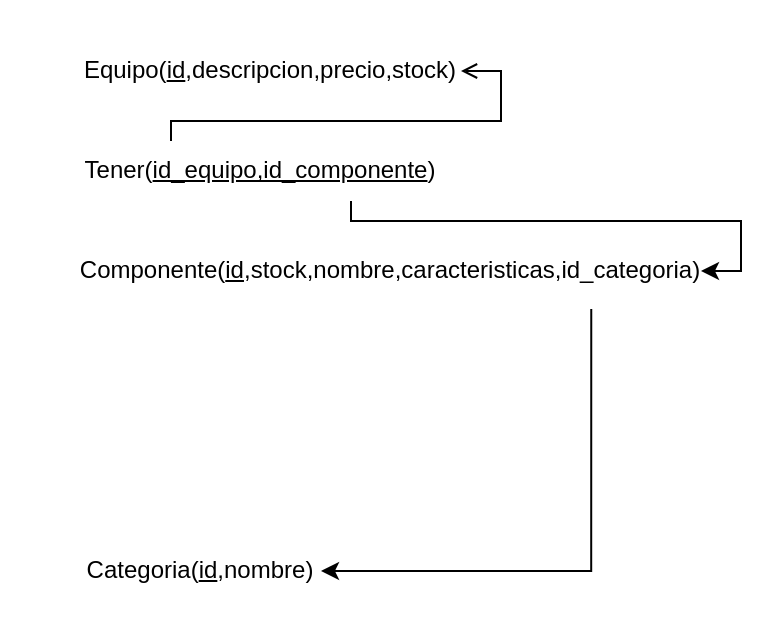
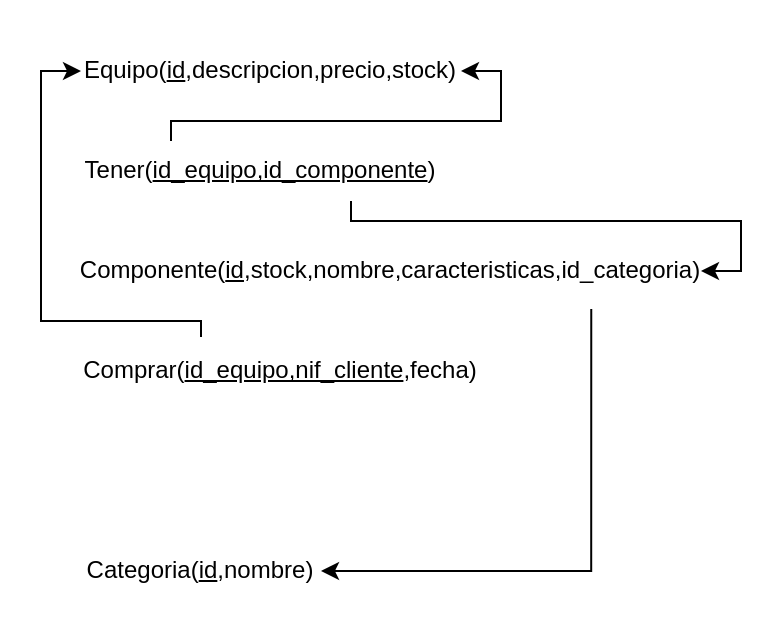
  <mxCell id="0" />
  <mxCell id="1" parent="0" />
  <mxCell id="2" value="Equipo(&lt;u&gt;id&lt;/u&gt;,descripcion,precio,stock)" style="text;html=1;strokeColor=none;fillColor=none;align=center;verticalAlign=middle;whiteSpace=wrap;rounded=0;" vertex="1" parent="1"><mxGeometry x="40" y="20" width="190" height="30" as="geometry" /></mxCell>
- <mxCell id="3" style="edgeStyle=orthogonalEdgeStyle;rounded=0;orthogonalLoop=1;jettySize=auto;html=1;exitX=0.25;exitY=0;exitDx=0;exitDy=0;entryX=1;entryY=0.5;entryDx=0;entryDy=0;endArrow=open;" edge="1" parent="1" source="5" target="2"><mxGeometry relative="1" as="geometry"><Array as="points"><mxPoint x="85" y="60" /><mxPoint x="250" y="60" /><mxPoint x="250" y="35" /></Array></mxGeometry></mxCell>
+ <mxCell id="3" style="edgeStyle=orthogonalEdgeStyle;rounded=0;orthogonalLoop=1;jettySize=auto;html=1;exitX=0.25;exitY=0;exitDx=0;exitDy=0;entryX=1;entryY=0.5;entryDx=0;entryDy=0;" edge="1" parent="1" source="5" target="2"><mxGeometry relative="1" as="geometry"><Array as="points"><mxPoint x="85" y="60" /><mxPoint x="250" y="60" /><mxPoint x="250" y="35" /></Array></mxGeometry></mxCell>
  <mxCell id="4" style="edgeStyle=orthogonalEdgeStyle;rounded=0;orthogonalLoop=1;jettySize=auto;html=1;exitX=0.75;exitY=1;exitDx=0;exitDy=0;entryX=1;entryY=0.5;entryDx=0;entryDy=0;" edge="1" parent="1" source="5" target="7"><mxGeometry relative="1" as="geometry"><Array as="points"><mxPoint x="175" y="110" /><mxPoint x="370" y="110" /><mxPoint x="370" y="135" /></Array></mxGeometry></mxCell>
  <mxCell id="5" value="Tener(&lt;u&gt;id_equipo,id_componente&lt;/u&gt;)" style="text;html=1;strokeColor=none;fillColor=none;align=center;verticalAlign=middle;whiteSpace=wrap;rounded=0;" vertex="1" parent="1"><mxGeometry x="40" y="70" width="180" height="30" as="geometry" /></mxCell>
  <mxCell id="6" style="edgeStyle=orthogonalEdgeStyle;rounded=0;orthogonalLoop=1;jettySize=auto;html=1;exitX=0.823;exitY=1.133;exitDx=0;exitDy=0;entryX=1;entryY=0.5;entryDx=0;entryDy=0;exitPerimeter=0;" edge="1" parent="1" source="7" target="10"><mxGeometry relative="1" as="geometry" /></mxCell>
  <mxCell id="7" value="Componente(&lt;u&gt;id&lt;/u&gt;,stock,nombre,caracteristicas,id_categoria)" style="text;html=1;strokeColor=none;fillColor=none;align=center;verticalAlign=middle;whiteSpace=wrap;rounded=0;" vertex="1" parent="1"><mxGeometry x="40" y="120" width="310" height="30" as="geometry" /></mxCell>
+ <mxCell id="8" style="edgeStyle=orthogonalEdgeStyle;rounded=0;orthogonalLoop=1;jettySize=auto;html=1;exitX=0.3;exitY=-0.067;exitDx=0;exitDy=0;entryX=0;entryY=0.5;entryDx=0;entryDy=0;exitPerimeter=0;" edge="1" parent="1" source="9" target="2"><mxGeometry relative="1" as="geometry"><Array as="points"><mxPoint x="100" y="160" /><mxPoint x="20" y="160" /><mxPoint x="20" y="35" /></Array></mxGeometry></mxCell>
+ <mxCell id="9" value="Comprar(&lt;u&gt;id_equipo,nif_cliente&lt;/u&gt;,fecha)" style="text;html=1;strokeColor=none;fillColor=none;align=center;verticalAlign=middle;whiteSpace=wrap;rounded=0;" vertex="1" parent="1"><mxGeometry x="40" y="170" width="200" height="30" as="geometry" /></mxCell>
  <mxCell id="10" value="Categoria(&lt;u&gt;id&lt;/u&gt;,nombre)" style="text;html=1;strokeColor=none;fillColor=none;align=center;verticalAlign=middle;whiteSpace=wrap;rounded=0;" vertex="1" parent="1"><mxGeometry x="40" y="270" width="120" height="30" as="geometry" /></mxCell>
